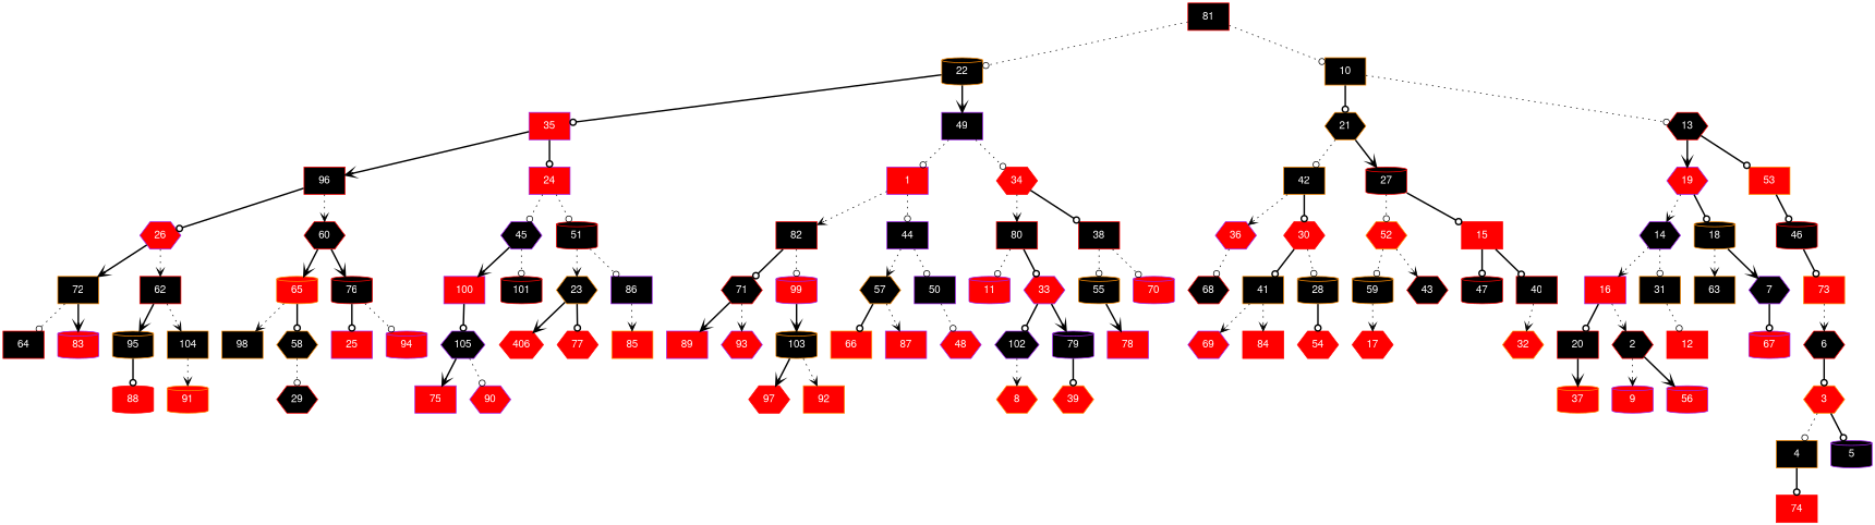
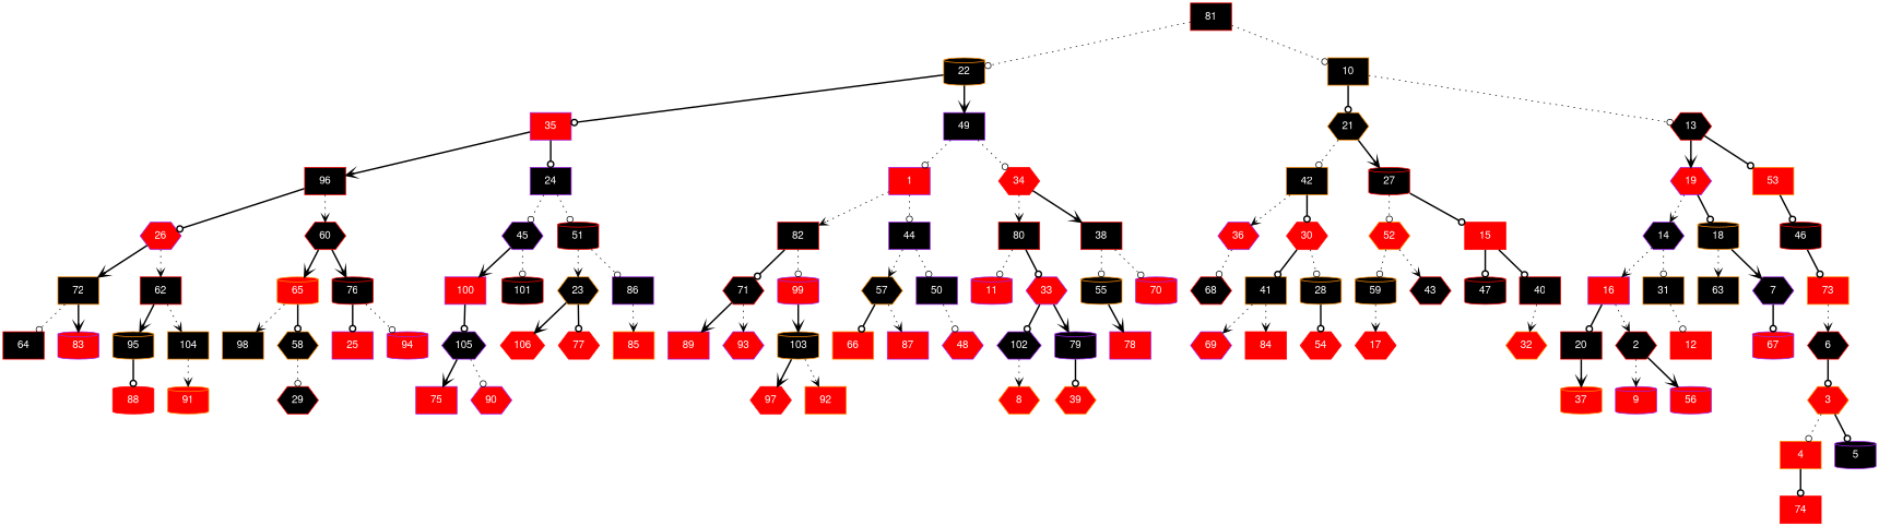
  digraph {
    node [color=purple fillcolor=" black" fontcolor=" white" fontname="Helvetica,Arial,sans-serif" shape=box style=filled]
    edge [arrowhead=odot color=black fontname="Helvetica,Arial,sans-serif" style=dotted]
    81 [color=red]
    22 [color=darkorange shape=cylinder]
    35 [fillcolor=" red"]
    96 [color=red]
    26 [fillcolor=" red" shape=hexagon]
    72 [color=darkorange]
    64 [color=red]
    83 [fillcolor=" red" shape=cylinder]
    62 [color=red]
    95 [color=darkorange shape=cylinder]
    88 [color=red fillcolor=" red" shape=cylinder]
    104 [color=darkorange]
    91 [color=darkorange fillcolor=" red" shape=cylinder]
    60 [color=red shape=hexagon]
    65 [color=darkorange fillcolor=" red" shape=cylinder]
    98 [color=darkorange]
    58 [color=darkorange shape=hexagon]
    29 [color=red fillcolor=black shape=hexagon]
    76 [color=red shape=cylinder]
    25 [fillcolor=" red"]
    94 [fillcolor=" red" shape=cylinder]
-   24 [fillcolor=red]
+   24
    45 [shape=hexagon]
    100 [fillcolor=" red"]
    105 [shape=hexagon]
    75 [fillcolor=" red"]
    90 [fillcolor=" red" shape=hexagon]
    101 [color=red shape=cylinder]
    51 [color=red shape=cylinder]
    23 [color=darkorange shape=hexagon]
-   106 [color=red fillcolor=" red" shape=hexagon label=406]
+   106 [color=red fillcolor=" red" shape=hexagon]
    77 [color=red fillcolor=" red" shape=hexagon]
    86
    85 [color=darkorange fillcolor=" red"]
    49
    1 [fillcolor=" red"]
    82 [color=red]
    71 [color=red shape=hexagon]
    89 [fillcolor=" red"]
    93 [fillcolor=" red" shape=hexagon]
    99 [fillcolor=" red" shape=cylinder]
    103 [color=darkorange shape=cylinder]
    97 [color=red fillcolor=" red" shape=hexagon]
    92 [color=darkorange fillcolor=" red"]
    44
    57 [color=darkorange shape=hexagon]
    66 [color=darkorange fillcolor=" red"]
    87 [fillcolor=" red"]
    50
    48 [fillcolor=" red" shape=hexagon]
    34 [color=red fillcolor=" red" shape=hexagon]
    80 [color=red]
    11 [fillcolor=" red" shape=cylinder]
    33 [fillcolor=" red" shape=hexagon]
    102 [shape=hexagon]
    8 [color=darkorange fillcolor=" red" shape=hexagon]
    79 [shape=cylinder]
    39 [color=darkorange fillcolor=" red" shape=hexagon]
    38 [color=red]
    55 [color=darkorange shape=cylinder]
    78 [fillcolor=" red"]
    70 [fillcolor=" red" shape=cylinder]
    10 [color=darkorange]
    21 [color=darkorange shape=hexagon]
    42 [color=darkorange]
    36 [fillcolor=" red" shape=hexagon]
    68 [color=red shape=hexagon]
    30 [color=red fillcolor=" red" shape=hexagon]
    41 [color=darkorange]
    69 [fillcolor=" red" shape=hexagon]
    84 [color=red fillcolor=" red"]
    28 [color=darkorange shape=cylinder]
    54 [color=red fillcolor=" red" shape=hexagon]
    27 [color=red shape=cylinder]
    52 [color=darkorange fillcolor=" red" shape=hexagon]
    59 [color=darkorange shape=cylinder]
    17 [color=red fillcolor=" red" shape=hexagon]
    43 [color=red shape=hexagon]
    15 [color=red fillcolor=" red"]
    47 [color=red shape=cylinder]
    40 [color=red]
    32 [color=darkorange fillcolor=" red" shape=hexagon]
    13 [color=red shape=hexagon]
    19 [fillcolor=" red" shape=hexagon]
    14 [shape=hexagon]
    16 [fillcolor=" red"]
    20 [color=red]
    37 [color=darkorange fillcolor=" red" shape=cylinder]
    2 [color=red shape=hexagon]
    9 [fillcolor=" red" shape=cylinder]
    56 [fillcolor=" red" shape=cylinder]
    31 [color=darkorange]
    12 [color=red fillcolor=" red"]
    18 [color=darkorange shape=cylinder]
    63 [color=darkorange]
    7 [shape=hexagon]
    67 [fillcolor=" red" shape=cylinder]
    53 [color=darkorange fillcolor=" red"]
    46 [color=red shape=cylinder]
    73 [color=darkorange fillcolor=red]
    6 [color=red shape=hexagon]
    3 [color=darkorange fillcolor=" red" shape=hexagon]
-   4 [color=darkorange]
+   4 [color=darkorange fillcolor=red]
    74 [color=red fillcolor=" red"]
    5 [shape=cylinder]
    subgraph sub_1 {
      81
      22
      35
      96
      26
      72
      64
      83
      62
      95
      88
      104
      91
      60
      65
      98
      58
      29
      76
      25
      94
      24
      45
      100
      105
      75
      90
      101
      51
      23
      106
      77
      86
      85
      49
      1
      82
      71
      89
      93
      99
      103
      97
      92
      44
      57
      66
      87
      50
      48
      34
      80
      11
      33
      102
      8
      79
      39
      38
      55
      78
      70
      10
      21
      42
      36
      68
      30
      41
      69
      84
      28
      54
      27
      52
      59
      17
      43
      15
      47
      40
      32
      13
      19
      14
      16
      20
      37
      2
      9
      56
      31
      12
      18
      63
      7
      67
      53
      46
      73
      6
      3
      4
      74
      5
    }
    81 -> 22
    81 -> 10
    22 -> 35 [style=bold]
    22 -> 49 [arrowhead=vee style=bold]
    35 -> 96 [arrowhead=vee style=bold]
    35 -> 24 [style=bold]
    96 -> 26 [style=bold]
    96 -> 60 [arrowhead=vee]
    26 -> 72 [arrowhead=vee style=bold]
    26 -> 62 [arrowhead=vee]
    72 -> 64
    72 -> 83 [arrowhead=vee style=bold]
    62 -> 95 [arrowhead=vee style=bold]
    62 -> 104 [arrowhead=vee]
    95 -> 88 [style=bold]
    104 -> 91 [arrowhead=vee]
    60 -> 65 [arrowhead=vee style=bold]
    60 -> 76 [arrowhead=vee style=bold]
    65 -> 98 [arrowhead=vee]
    65 -> 58 [style=bold]
    58 -> 29
    76 -> 25 [style=bold]
    76 -> 94
    24 -> 45
    24 -> 51
    45 -> 100 [arrowhead=vee style=bold]
    45 -> 101
    100 -> 105 [style=bold]
    105 -> 75 [arrowhead=vee style=bold]
    105 -> 90
    51 -> 23 [arrowhead=vee]
    51 -> 86
    23 -> 106 [arrowhead=vee style=bold]
    23 -> 77 [style=bold]
    86 -> 85 [arrowhead=vee]
    49 -> 1
    49 -> 34
    1 -> 82 [arrowhead=vee]
    1 -> 44
    82 -> 71 [style=bold]
    82 -> 99
    71 -> 89 [arrowhead=vee style=bold]
    71 -> 93 [arrowhead=vee]
    99 -> 103 [arrowhead=vee style=bold]
    103 -> 97 [arrowhead=vee style=bold]
    103 -> 92 [arrowhead=vee]
    44 -> 57 [arrowhead=vee]
    44 -> 50
    57 -> 66 [style=bold]
    57 -> 87 [arrowhead=vee]
    50 -> 48
    34 -> 80 [arrowhead=vee]
-   34 -> 38 [style=bold]
+   34 -> 38 [arrowhead=vee style=bold]
    80 -> 11
    80 -> 33 [style=bold]
    33 -> 102 [style=bold]
    33 -> 79 [arrowhead=vee style=bold]
    102 -> 8 [arrowhead=vee]
    79 -> 39 [style=bold]
    38 -> 55
    38 -> 70
    55 -> 78 [arrowhead=vee style=bold]
    10 -> 21 [style=bold]
    10 -> 13
    21 -> 42
    21 -> 27 [arrowhead=vee style=bold]
    42 -> 36 [arrowhead=vee]
    42 -> 30 [style=bold]
    36 -> 68
    30 -> 41 [style=bold]
    30 -> 28
    41 -> 69 [arrowhead=vee]
    41 -> 84 [arrowhead=vee]
    28 -> 54 [style=bold]
    27 -> 52
    27 -> 15 [style=bold]
    52 -> 59
    52 -> 43 [arrowhead=vee]
    59 -> 17 [arrowhead=vee]
    15 -> 47 [style=bold]
    15 -> 40 [style=bold]
    40 -> 32 [arrowhead=vee]
    13 -> 19 [arrowhead=vee style=bold]
    13 -> 53 [style=bold]
    19 -> 14 [arrowhead=vee]
    19 -> 18 [style=bold]
    14 -> 16 [arrowhead=vee]
    14 -> 31
    16 -> 20 [style=bold]
    16 -> 2 [arrowhead=vee]
    20 -> 37 [arrowhead=vee style=bold]
    2 -> 9 [arrowhead=vee]
    2 -> 56 [arrowhead=vee style=bold]
    31 -> 12
    18 -> 63 [arrowhead=vee]
    18 -> 7 [arrowhead=vee style=bold]
    7 -> 67 [style=bold]
    53 -> 46 [style=bold]
    46 -> 73 [style=bold]
    73 -> 6 [arrowhead=vee]
    6 -> 3 [style=bold]
    3 -> 4
    3 -> 5 [style=bold]
    4 -> 74 [style=bold]
  }
